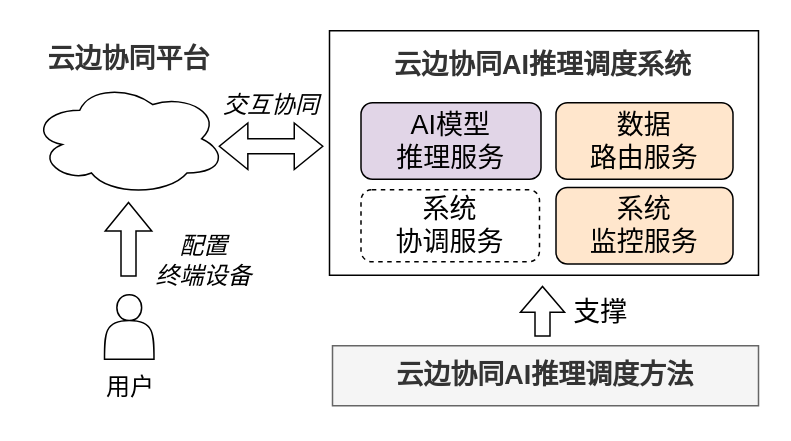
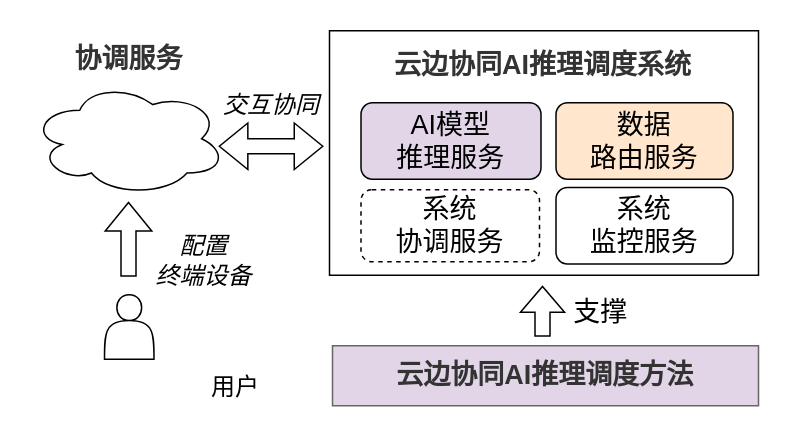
  <mxCell id="0" />
  <mxCell id="1" parent="0" />
  <mxCell id="2" value="" style="shape=flexArrow;endArrow=classic;html=1;rounded=0;endWidth=18.4;endSize=5.4;" edge="1" parent="1"><mxGeometry width="50" height="50" relative="1" as="geometry"><mxPoint x="361" y="224" as="sourcePoint" /><mxPoint x="361" y="190" as="targetPoint" /></mxGeometry></mxCell>
  <mxCell id="3" value="&lt;font size=&quot;4&quot;&gt;支撑&lt;/font&gt;" style="text;html=1;align=center;verticalAlign=middle;whiteSpace=wrap;rounded=0;" vertex="1" parent="1"><mxGeometry x="370" y="193" width="60" height="30" as="geometry" /></mxCell>
- <mxCell id="4" value="&lt;b&gt;&lt;font style=&quot;font-size: 18px;&quot;&gt;云边协同AI推理调度方法&lt;/font&gt;&lt;/b&gt;" style="rounded=0;whiteSpace=wrap;html=1;fillColor=#f5f5f5;fontColor=#333333;strokeColor=#666666;" vertex="1" parent="1"><mxGeometry x="221" y="230" width="284" height="40" as="geometry" /></mxCell>
+ <mxCell id="4" value="&lt;b&gt;&lt;font style=&quot;font-size: 18px;&quot;&gt;云边协同AI推理调度方法&lt;/font&gt;&lt;/b&gt;" style="rounded=0;whiteSpace=wrap;html=1;fillColor=#e1d5e7;fontColor=#333333;strokeColor=#666666;" vertex="1" parent="1"><mxGeometry x="221" y="230" width="284" height="40" as="geometry" /></mxCell>
  <mxCell id="5" value="" style="rounded=0;whiteSpace=wrap;html=1;" vertex="1" parent="1"><mxGeometry x="219" y="20" width="286" height="163" as="geometry" /></mxCell>
  <mxCell id="6" value="&lt;b style=&quot;caret-color: rgb(51, 51, 51); color: rgb(51, 51, 51);&quot;&gt;&lt;font style=&quot;font-size: 18px;&quot;&gt;云边协同AI推理调度系统&lt;/font&gt;&lt;/b&gt;" style="text;html=1;align=center;verticalAlign=middle;whiteSpace=wrap;rounded=0;" vertex="1" parent="1"><mxGeometry x="220" y="28" width="283" height="30" as="geometry" /></mxCell>
  <mxCell id="7" value="&lt;font style=&quot;font-size: 18px;&quot;&gt;系统&lt;/font&gt;&lt;div&gt;&lt;font style=&quot;font-size: 18px;&quot;&gt;协调服务&lt;/font&gt;&lt;/div&gt;" style="rounded=1;whiteSpace=wrap;html=1;dashed=1;" vertex="1" parent="1"><mxGeometry x="240" y="126" width="119" height="48" as="geometry" /></mxCell>
  <mxCell id="8" value="&lt;font size=&quot;4&quot;&gt;AI模型&lt;/font&gt;&lt;div&gt;&lt;font size=&quot;4&quot;&gt;推理&lt;/font&gt;&lt;span style=&quot;font-size: 18px;&quot;&gt;服务&lt;/span&gt;&lt;/div&gt;" style="rounded=1;whiteSpace=wrap;html=1;fillColor=#e1d5e7;" vertex="1" parent="1"><mxGeometry x="240" y="68" width="120" height="51" as="geometry" /></mxCell>
- <mxCell id="9" value="&lt;font style=&quot;font-size: 18px;&quot;&gt;系统&lt;/font&gt;&lt;div&gt;&lt;font style=&quot;font-size: 18px;&quot;&gt;监控&lt;/font&gt;&lt;span style=&quot;font-size: 18px;&quot;&gt;服务&lt;/span&gt;&lt;/div&gt;" style="rounded=1;whiteSpace=wrap;html=1;fillColor=#ffe6cc;" vertex="1" parent="1"><mxGeometry x="370" y="124.5" width="118" height="51" as="geometry" /></mxCell>
+ <mxCell id="9" value="&lt;font style=&quot;font-size: 18px;&quot;&gt;系统&lt;/font&gt;&lt;div&gt;&lt;font style=&quot;font-size: 18px;&quot;&gt;监控&lt;/font&gt;&lt;span style=&quot;font-size: 18px;&quot;&gt;服务&lt;/span&gt;&lt;/div&gt;" style="rounded=1;whiteSpace=wrap;html=1;" vertex="1" parent="1"><mxGeometry x="370" y="124.5" width="118" height="51" as="geometry" /></mxCell>
  <mxCell id="10" value="" style="shape=actor;whiteSpace=wrap;html=1;" vertex="1" parent="1"><mxGeometry x="69" y="196" width="33" height="43" as="geometry" /></mxCell>
  <mxCell id="11" value="" style="shape=flexArrow;endArrow=classic;html=1;rounded=0;" edge="1" parent="1"><mxGeometry width="50" height="50" relative="1" as="geometry"><mxPoint x="85" y="184" as="sourcePoint" /><mxPoint x="85" y="134" as="targetPoint" /></mxGeometry></mxCell>
  <mxCell id="12" value="" style="ellipse;shape=cloud;whiteSpace=wrap;html=1;" vertex="1" parent="1"><mxGeometry x="20" y="54" width="130" height="76" as="geometry" /></mxCell>
  <mxCell id="13" value="" style="shape=flexArrow;endArrow=classic;startArrow=classic;html=1;rounded=0;exitX=0.962;exitY=0.566;exitDx=0;exitDy=0;exitPerimeter=0;" edge="1" parent="1" source="12"><mxGeometry width="100" height="100" relative="1" as="geometry"><mxPoint x="155" y="100" as="sourcePoint" /><mxPoint x="215" y="97" as="targetPoint" /></mxGeometry></mxCell>
  <mxCell id="14" value="&lt;i&gt;&lt;font style=&quot;font-size: 16px;&quot;&gt;配置&lt;/font&gt;&lt;/i&gt;&lt;div&gt;&lt;i&gt;&lt;font style=&quot;font-size: 16px;&quot;&gt;终端设备&lt;/font&gt;&lt;/i&gt;&lt;/div&gt;" style="text;html=1;align=center;verticalAlign=middle;resizable=0;points=[];autosize=1;strokeColor=none;fillColor=none;" vertex="1" parent="1"><mxGeometry x="90" y="148" width="90" height="50" as="geometry" /></mxCell>
  <mxCell id="15" value="&lt;i&gt;&lt;font style=&quot;font-size: 16px;&quot;&gt;交互协同&lt;/font&gt;&lt;/i&gt;" style="text;html=1;align=center;verticalAlign=middle;resizable=0;points=[];autosize=1;strokeColor=none;fillColor=none;" vertex="1" parent="1"><mxGeometry x="135" y="54" width="90" height="30" as="geometry" /></mxCell>
- <mxCell id="16" value="&lt;b style=&quot;caret-color: rgb(51, 51, 51); color: rgb(51, 51, 51);&quot;&gt;&lt;font style=&quot;font-size: 18px;&quot;&gt;云边协同平台&lt;/font&gt;&lt;/b&gt;" style="text;html=1;align=center;verticalAlign=middle;whiteSpace=wrap;rounded=0;" vertex="1" parent="1"><mxGeometry x="27.5" y="24" width="115" height="30" as="geometry" /></mxCell>
+ <mxCell id="16" value="&lt;b style=&quot;caret-color: rgb(51, 51, 51); color: rgb(51, 51, 51);&quot;&gt;&lt;font style=&quot;font-size: 18px;&quot;&gt;协调服务&lt;/font&gt;&lt;/b&gt;" style="text;html=1;align=center;verticalAlign=middle;whiteSpace=wrap;rounded=0;" vertex="1" parent="1"><mxGeometry x="27.5" y="24" width="115" height="30" as="geometry" /></mxCell>
  <mxCell id="17" value="&lt;font size=&quot;4&quot;&gt;数据&lt;/font&gt;&lt;div&gt;&lt;font size=&quot;4&quot;&gt;路由服务&lt;/font&gt;&lt;/div&gt;" style="rounded=1;whiteSpace=wrap;html=1;fillColor=#ffe6cc;" vertex="1" parent="1"><mxGeometry x="370" y="68" width="118" height="51" as="geometry" /></mxCell>
- <mxCell id="18" value="&lt;font size=&quot;3&quot;&gt;用户&lt;/font&gt;" style="text;html=1;align=center;verticalAlign=middle;resizable=0;points=[];autosize=1;strokeColor=none;fillColor=none;" vertex="1" parent="1"><mxGeometry x="55.5" y="242" width="60" height="30" as="geometry" /></mxCell>
+ <mxCell id="18" value="&lt;font size=&quot;3&quot;&gt;用户&lt;/font&gt;" style="text;html=1;align=center;verticalAlign=middle;resizable=0;points=[];autosize=1;strokeColor=none;fillColor=none;" vertex="1" parent="1"><mxGeometry x="125.5" y="242" width="60" height="30" as="geometry" /></mxCell>
